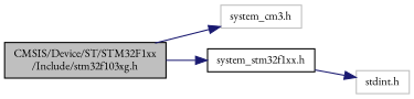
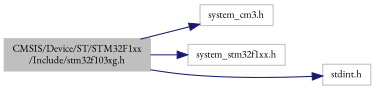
  digraph {
    fontname="EB Garamond"
    rankdir=LR
    node [color=black fillcolor=white fontname="EB Garamond" fontsize=10 shape=record style=filled]
    edge [color=midnightblue fontname="EB Garamond" fontsize=10 labelfontname=Helvetica labelfontsize=10 style=solid]
-   n1 [fillcolor=grey75 fontcolor=black height=0.2 label="CMSIS/Device/ST/STM32F1xx\l/Include/stm32f103xg.h" width=0.4]
+   n1 [color=grey75 fillcolor=grey75 fontcolor=black height=0.2 label="CMSIS/Device/ST/STM32F1xx\l/Include/stm32f103xg.h" width=0.4]
    n2 [color=grey75 height=0.2 label="system_cm3.h" width=0.4]
-   n3 [height=0.2 label="system_stm32f1xx.h" width=0.4]
+   n3 [color=grey75 height=0.2 label="system_stm32f1xx.h" width=0.4]
    n4 [color=grey75 height=0.2 label="stdint.h" width=0.4]
    n1 -> n2
    n1 -> n3
-   n3 -> n4
+   n1 -> n4
  }
